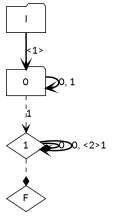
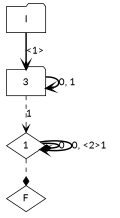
  digraph {
    fontname=Lato
    node [fontname=Lato shape=folder]
    edge [arrowhead=vee fontname=Lato style=bold]
    I
-   0
+   0 [label=3]
    1 [shape=diamond]
    F [shape=diamond]
    I -> 0 [label="<1>"]
    0 -> 0 [label="0, 1"]
    0 -> 1 [label=1 style=dashed]
    1 -> 1 [arrowhead=diamond label=0]
    1 -> 1 [label="0, <2>1"]
    1 -> F [arrowhead=diamond style=dashed]
  }
